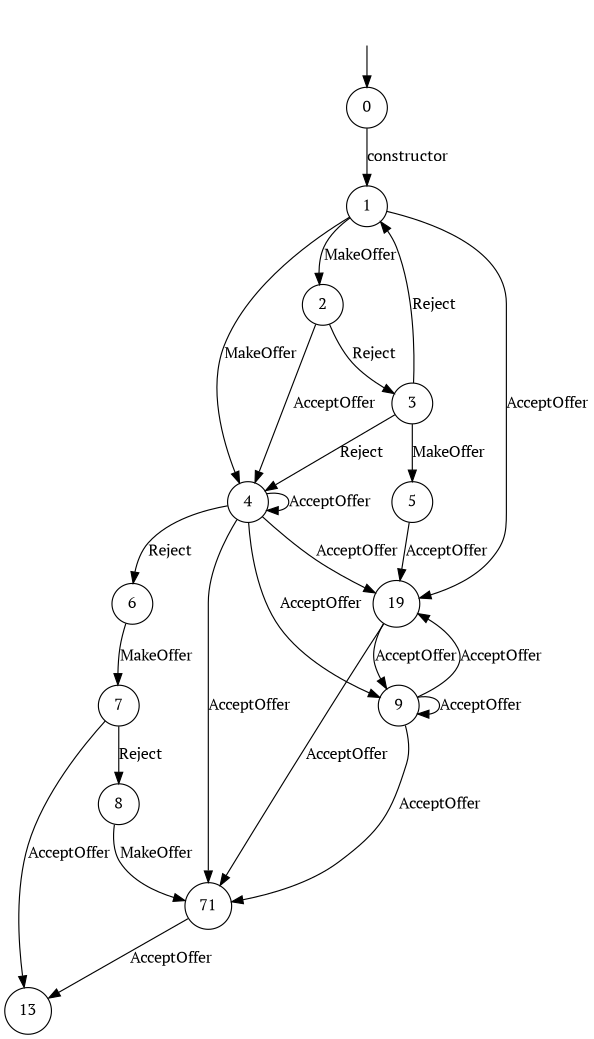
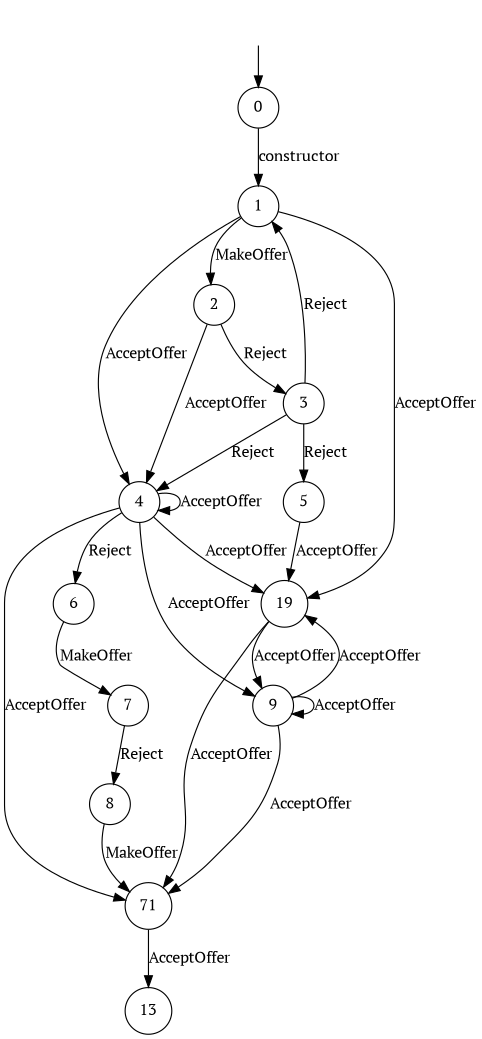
  digraph {
    fontname="PT Serif"
    rankdir=TB
    node [fontname="PT Serif" shape=circle]
    edge [fontname="PT Serif"]
    "" [shape=plaintext]
    n2 [label=0]
    n3 [label=1]
    n4 [label=2]
    n5 [label=4]
    n6 [label=3]
    n7 [label=19]
    n8 [label=71]
    n9 [label=9]
    n10 [label=6]
    n11 [label=5]
    n12 [label=13]
    n13 [label=7]
    n14 [label=8]
    "" -> n2
    n2 -> n3 [label=constructor]
    n3 -> n4 [label=MakeOffer]
-   n3 -> n5 [label=MakeOffer]
+   n3 -> n5 [label=AcceptOffer]
    n3 -> n7 [label=AcceptOffer]
    n4 -> n5 [label=AcceptOffer]
    n4 -> n6 [label=Reject]
    n5 -> n5 [label=AcceptOffer]
    n5 -> n7 [label=AcceptOffer]
    n5 -> n8 [label=AcceptOffer]
    n5 -> n9 [label=AcceptOffer]
    n5 -> n10 [label=Reject]
    n6 -> n3 [label=Reject]
    n6 -> n5 [label=Reject]
-   n6 -> n11 [label=MakeOffer]
+   n6 -> n11 [label=Reject]
    n7 -> n8 [label=AcceptOffer]
    n7 -> n9 [label=AcceptOffer]
    n8 -> n12 [label=AcceptOffer]
    n9 -> n7 [label=AcceptOffer]
    n9 -> n8 [label=AcceptOffer]
    n9 -> n9 [label=AcceptOffer]
    n10 -> n13 [label=MakeOffer]
    n11 -> n7 [label=AcceptOffer]
-   n13 -> n12 [label=AcceptOffer]
    n13 -> n14 [label=Reject]
    n14 -> n8 [label=MakeOffer]
  }
